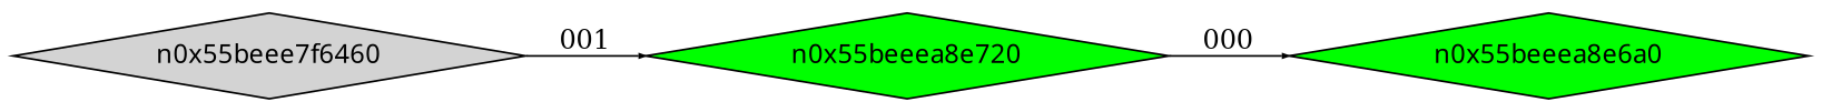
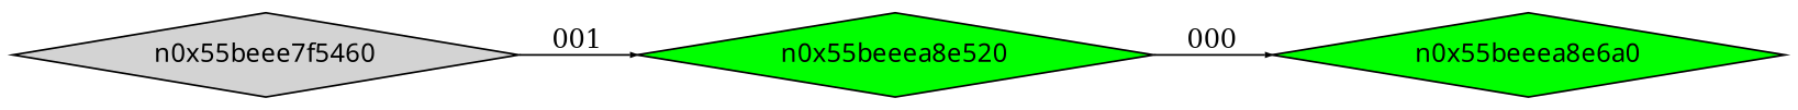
  digraph {
    rankdir=LR
    node [fontname=Terminus shape=diamond style=filled fillcolor=green]
    edge [arrowsize=.3]
-   n0x55beee7f6460 [height=.1 width=.1 fillcolor=""]
-   n0x55beeea8e520 [height=.1 width=.1 label=n0x55beeea8e720]
+   n0x55beee7f6460 [height=.1 width=.1 label=n0x55beee7f5460 fillcolor=""]
+   n0x55beeea8e520 [height=.1 width=.1]
    n0x55beeea8e6a0 [height=.1 width=.1]
    n0x55beee7f6460 -> n0x55beeea8e520 [label=001]
    n0x55beeea8e520 -> n0x55beeea8e6a0 [label=000]
  }
